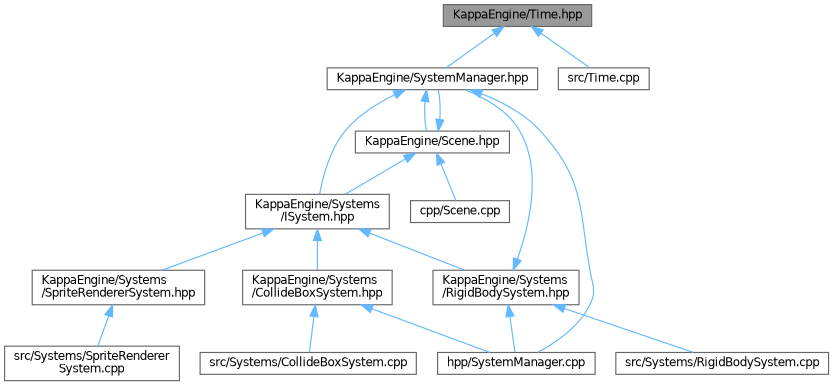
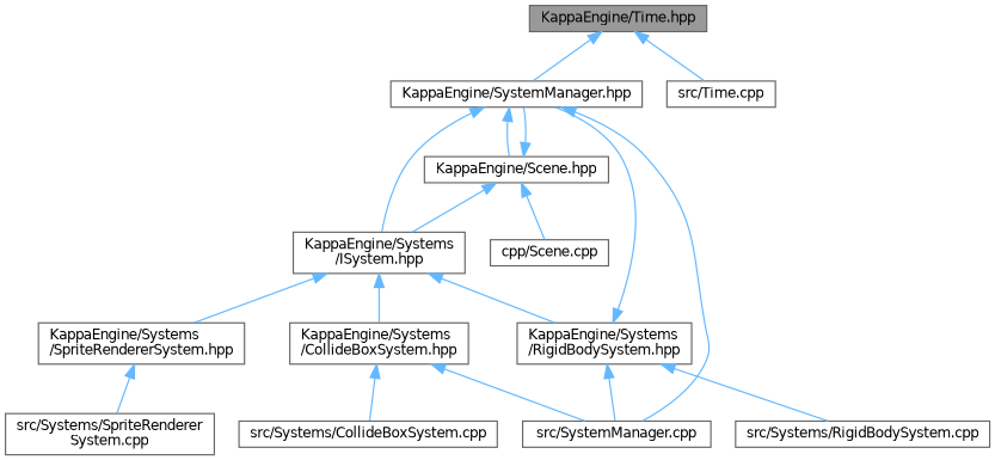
  digraph {
    node [color=grey40 fillcolor=white fontname=Helvetica fontsize=10 shape=box style=filled]
    edge [color=steelblue1 dir=back fontname=Helvetica fontsize=10 labelfontname=Helvetica labelfontsize=10 style=solid]
    n1 [color=gray40 fillcolor=grey60 fontcolor=black height=0.2 label="KappaEngine/Time.hpp" width=0.4]
    n2 [height=0.2 label="KappaEngine/SystemManager.hpp" width=0.4]
    n3 [height=0.2 label="src/Time.cpp" width=0.4]
    n4 [height=0.2 label="KappaEngine/Scene.hpp" width=0.4]
    n5 [height=0.2 label="KappaEngine/Systems\l/ISystem.hpp" width=0.4]
-   n6 [height=0.2 label="hpp/SystemManager.cpp" width=0.4]
+   n6 [height=0.2 label="src/SystemManager.cpp" width=0.4]
    n7 [height=0.2 label="cpp/Scene.cpp" width=0.4]
    n8 [height=0.2 label="KappaEngine/Systems\l/CollideBoxSystem.hpp" width=0.4]
    n9 [height=0.2 label="KappaEngine/Systems\l/RigidBodySystem.hpp" width=0.4]
    n10 [height=0.2 label="KappaEngine/Systems\l/SpriteRendererSystem.hpp" width=0.4]
    n11 [height=0.2 label="src/Systems/CollideBoxSystem.cpp" width=0.4]
    n12 [height=0.2 label="src/Systems/RigidBodySystem.cpp" width=0.4]
    n13 [height=0.2 label="src/Systems/SpriteRenderer\lSystem.cpp" width=0.4]
    n1 -> n2
    n1 -> n3
    n2 -> n4
    n2 -> n5
    n2 -> n6
    n4 -> n2
    n4 -> n5
    n4 -> n7
    n5 -> n8
    n5 -> n9
    n5 -> n10
    n8 -> n6
    n8 -> n11
    n9 -> n2
    n9 -> n6
    n9 -> n12
    n10 -> n13
  }
